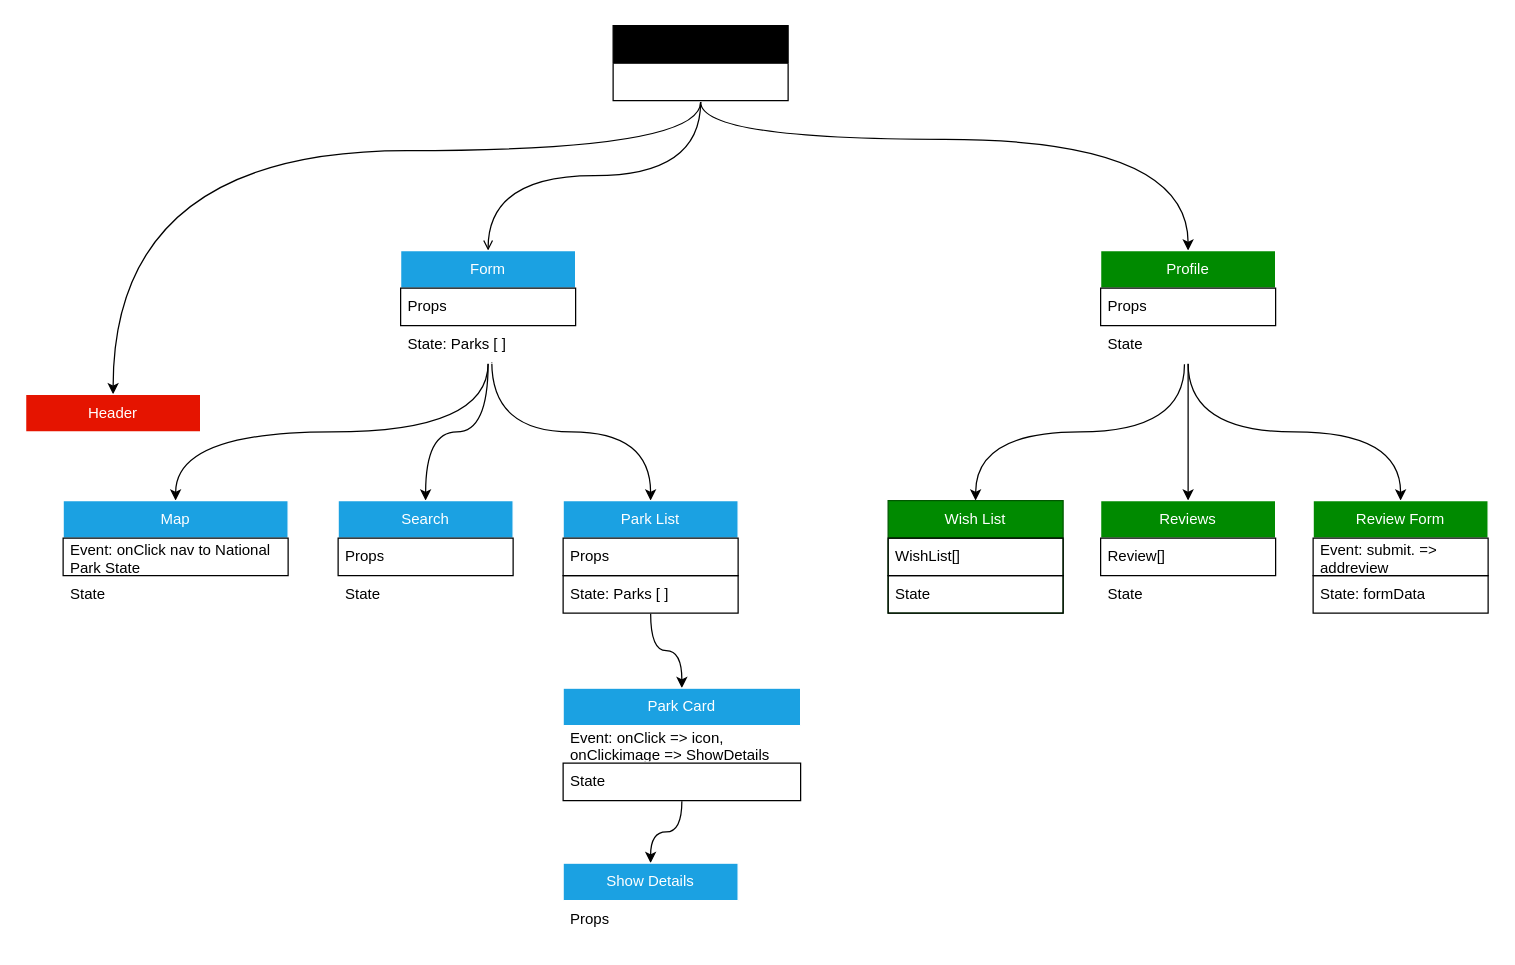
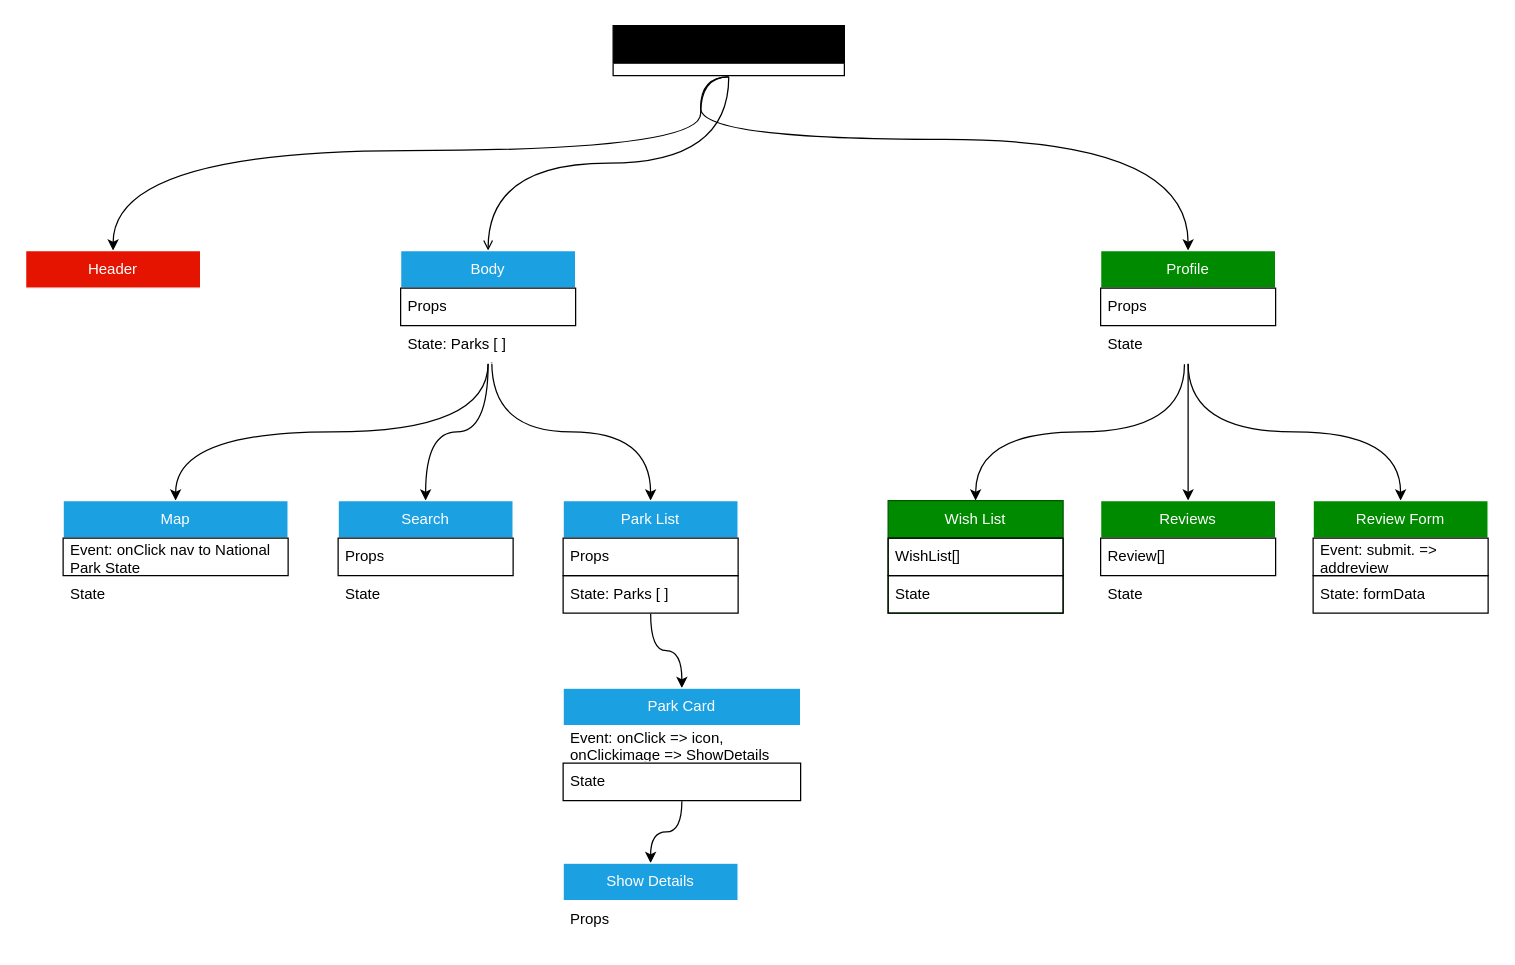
  <mxCell id="0" />
  <mxCell id="1" parent="0" />
  <mxCell id="2" style="edgeStyle=orthogonalEdgeStyle;curved=1;html=1;exitX=0.5;exitY=1;exitDx=0;exitDy=0;rounded=0;" parent="1" source="5" target="16" edge="1"><mxGeometry relative="1" as="geometry"><mxPoint x="560.98" y="110.99" as="sourcePoint" /><Array as="points"><mxPoint x="560" y="111" /><mxPoint x="950" y="111" /></Array></mxGeometry></mxCell>
  <mxCell id="3" style="edgeStyle=orthogonalEdgeStyle;curved=1;html=1;entryX=0.5;entryY=0;entryDx=0;entryDy=0;rounded=0;exitX=0.5;exitY=1;exitDx=0;exitDy=0;endArrow=open;" parent="1" source="5" target="10" edge="1"><mxGeometry relative="1" as="geometry"><mxPoint x="560" y="140" as="sourcePoint" /></mxGeometry></mxCell>
  <mxCell id="4" style="edgeStyle=orthogonalEdgeStyle;curved=1;html=1;entryX=0.5;entryY=0;entryDx=0;entryDy=0;exitX=0.5;exitY=1;exitDx=0;exitDy=0;rounded=0;" parent="1" source="5" target="6" edge="1"><mxGeometry relative="1" as="geometry"><mxPoint x="555.94" y="110" as="sourcePoint" /><Array as="points"><mxPoint x="560" y="120" /><mxPoint x="90" y="120" /></Array></mxGeometry></mxCell>
- <mxCell id="5" value="App" style="swimlane;fontStyle=0;childLayout=stackLayout;horizontal=1;startSize=30;horizontalStack=0;resizeParent=1;resizeParentMax=0;resizeLast=0;collapsible=1;marginBottom=0;whiteSpace=wrap;html=1;fillColor=#000000;swimlaneLine=1;rounded=0;shadow=0;glass=0;perimeterSpacing=1;" parent="1" vertex="1"><mxGeometry x="490" y="20" width="140" height="60" as="geometry" /></mxCell>
- <mxCell id="6" value="Header" style="swimlane;fontStyle=0;childLayout=stackLayout;horizontal=1;startSize=30;horizontalStack=0;resizeParent=1;resizeParentMax=0;resizeLast=0;collapsible=1;marginBottom=0;whiteSpace=wrap;html=1;fillColor=#e51400;fontColor=#ffffff;strokeColor=#FFFFFF;rounded=0;" parent="1" vertex="1"><mxGeometry x="20" y="315" width="140" height="60" as="geometry" /></mxCell>
+ <mxCell id="5" value="App" style="swimlane;fontStyle=0;childLayout=stackLayout;horizontal=1;startSize=30;horizontalStack=0;resizeParent=1;resizeParentMax=0;resizeLast=0;collapsible=1;marginBottom=0;whiteSpace=wrap;html=1;fillColor=#000000;swimlaneLine=1;rounded=0;shadow=0;glass=0;perimeterSpacing=1;" parent="1" vertex="1"><mxGeometry x="490" y="20" width="185" height="40" as="geometry" /></mxCell>
+ <mxCell id="6" value="Header" style="swimlane;fontStyle=0;childLayout=stackLayout;horizontal=1;startSize=30;horizontalStack=0;resizeParent=1;resizeParentMax=0;resizeLast=0;collapsible=1;marginBottom=0;whiteSpace=wrap;html=1;fillColor=#e51400;fontColor=#ffffff;strokeColor=#FFFFFF;rounded=0;" parent="1" vertex="1"><mxGeometry x="20" y="200" width="140" height="60" as="geometry" /></mxCell>
  <mxCell id="7" style="edgeStyle=orthogonalEdgeStyle;curved=1;html=1;entryX=0.5;entryY=0;entryDx=0;entryDy=0;exitX=0.521;exitY=0.967;exitDx=0;exitDy=0;exitPerimeter=0;rounded=0;" parent="1" source="12" target="23" edge="1"><mxGeometry relative="1" as="geometry" /></mxCell>
  <mxCell id="8" style="edgeStyle=orthogonalEdgeStyle;curved=1;html=1;exitX=0.5;exitY=1;exitDx=0;exitDy=0;exitPerimeter=0;rounded=0;" parent="1" source="12" target="19" edge="1"><mxGeometry relative="1" as="geometry" /></mxCell>
  <mxCell id="9" style="edgeStyle=orthogonalEdgeStyle;curved=1;html=1;entryX=0.5;entryY=0;entryDx=0;entryDy=0;" parent="1" source="10" target="41" edge="1"><mxGeometry relative="1" as="geometry" /></mxCell>
- <mxCell id="10" value="Form" style="swimlane;fontStyle=0;childLayout=stackLayout;horizontal=1;startSize=30;horizontalStack=0;resizeParent=1;resizeParentMax=0;resizeLast=0;collapsible=1;marginBottom=0;whiteSpace=wrap;html=1;fillColor=#1ba1e2;fontColor=#ffffff;strokeColor=#FFFFFF;swimlaneFillColor=none;rounded=0;" parent="1" vertex="1"><mxGeometry x="320" y="200" width="140" height="90" as="geometry" /></mxCell>
+ <mxCell id="10" value="Body" style="swimlane;fontStyle=0;childLayout=stackLayout;horizontal=1;startSize=30;horizontalStack=0;resizeParent=1;resizeParentMax=0;resizeLast=0;collapsible=1;marginBottom=0;whiteSpace=wrap;html=1;fillColor=#1ba1e2;fontColor=#ffffff;strokeColor=#FFFFFF;swimlaneFillColor=none;rounded=0;" parent="1" vertex="1"><mxGeometry x="320" y="200" width="140" height="90" as="geometry" /></mxCell>
  <mxCell id="11" value="Props" style="text;strokeColor=default;fillColor=none;align=left;verticalAlign=middle;spacingLeft=4;spacingRight=4;overflow=hidden;points=[[0,0.5],[1,0.5]];portConstraint=eastwest;rotatable=0;whiteSpace=wrap;html=1;rounded=0;" parent="10" vertex="1"><mxGeometry y="30" width="140" height="30" as="geometry" /></mxCell>
  <mxCell id="12" value="State: Parks [ ]" style="text;strokeColor=none;fillColor=none;align=left;verticalAlign=middle;spacingLeft=4;spacingRight=4;overflow=hidden;points=[[0,0.5],[1,0.5]];portConstraint=eastwest;rotatable=0;whiteSpace=wrap;html=1;rounded=0;" parent="10" vertex="1"><mxGeometry y="60" width="140" height="30" as="geometry" /></mxCell>
  <mxCell id="13" style="edgeStyle=orthogonalEdgeStyle;curved=1;html=1;rounded=0;" parent="1" source="16" target="33" edge="1"><mxGeometry relative="1" as="geometry" /></mxCell>
  <mxCell id="14" style="edgeStyle=orthogonalEdgeStyle;curved=1;html=1;entryX=0.5;entryY=0;entryDx=0;entryDy=0;exitX=0.5;exitY=1;exitDx=0;exitDy=0;exitPerimeter=0;rounded=0;" parent="1" source="18" target="30" edge="1"><mxGeometry relative="1" as="geometry" /></mxCell>
  <mxCell id="15" style="edgeStyle=orthogonalEdgeStyle;curved=1;html=1;entryX=0.5;entryY=0;entryDx=0;entryDy=0;exitX=0.479;exitY=1.033;exitDx=0;exitDy=0;exitPerimeter=0;rounded=0;" parent="1" source="18" target="36" edge="1"><mxGeometry relative="1" as="geometry" /></mxCell>
  <mxCell id="16" value="Profile" style="swimlane;fontStyle=0;childLayout=stackLayout;horizontal=1;startSize=30;horizontalStack=0;resizeParent=1;resizeParentMax=0;resizeLast=0;collapsible=1;marginBottom=0;whiteSpace=wrap;html=1;fillColor=#008a00;fontColor=#ffffff;strokeColor=#FFFFFF;rounded=0;" parent="1" vertex="1"><mxGeometry x="880" y="200" width="140" height="90" as="geometry" /></mxCell>
  <mxCell id="17" value="Props" style="text;strokeColor=default;fillColor=none;align=left;verticalAlign=middle;spacingLeft=4;spacingRight=4;overflow=hidden;points=[[0,0.5],[1,0.5]];portConstraint=eastwest;rotatable=0;whiteSpace=wrap;html=1;rounded=0;" parent="16" vertex="1"><mxGeometry y="30" width="140" height="30" as="geometry" /></mxCell>
  <mxCell id="18" value="State" style="text;strokeColor=none;fillColor=none;align=left;verticalAlign=middle;spacingLeft=4;spacingRight=4;overflow=hidden;points=[[0,0.5],[1,0.5]];portConstraint=eastwest;rotatable=0;whiteSpace=wrap;html=1;rounded=0;" parent="16" vertex="1"><mxGeometry y="60" width="140" height="30" as="geometry" /></mxCell>
  <mxCell id="19" value="Map" style="swimlane;fontStyle=0;childLayout=stackLayout;horizontal=1;startSize=30;horizontalStack=0;resizeParent=1;resizeParentMax=0;resizeLast=0;collapsible=1;marginBottom=0;whiteSpace=wrap;html=1;fillColor=#1ba1e2;fontColor=#ffffff;strokeColor=#FFFFFF;rounded=0;" parent="1" vertex="1"><mxGeometry x="50" y="400" width="180" height="90" as="geometry" /></mxCell>
  <mxCell id="20" value="Event: onClick nav to National Park State" style="text;strokeColor=default;fillColor=none;align=left;verticalAlign=middle;spacingLeft=4;spacingRight=4;overflow=hidden;points=[[0,0.5],[1,0.5]];portConstraint=eastwest;rotatable=0;whiteSpace=wrap;html=1;rounded=0;" parent="19" vertex="1"><mxGeometry y="30" width="180" height="30" as="geometry" /></mxCell>
  <mxCell id="21" value="State" style="text;strokeColor=none;fillColor=none;align=left;verticalAlign=middle;spacingLeft=4;spacingRight=4;overflow=hidden;points=[[0,0.5],[1,0.5]];portConstraint=eastwest;rotatable=0;whiteSpace=wrap;html=1;rounded=0;" parent="19" vertex="1"><mxGeometry y="60" width="180" height="30" as="geometry" /></mxCell>
  <mxCell id="22" style="edgeStyle=orthogonalEdgeStyle;curved=1;html=1;entryX=0.5;entryY=0;entryDx=0;entryDy=0;rounded=0;" parent="1" source="23" target="27" edge="1"><mxGeometry relative="1" as="geometry" /></mxCell>
  <mxCell id="23" value="Park List" style="swimlane;fontStyle=0;childLayout=stackLayout;horizontal=1;startSize=30;horizontalStack=0;resizeParent=1;resizeParentMax=0;resizeLast=0;collapsible=1;marginBottom=0;whiteSpace=wrap;html=1;fillColor=#1ba1e2;fontColor=#ffffff;strokeColor=#FFFFFF;rounded=0;" parent="1" vertex="1"><mxGeometry x="450" y="400" width="140" height="90" as="geometry" /></mxCell>
  <mxCell id="24" value="Props" style="text;strokeColor=default;fillColor=none;align=left;verticalAlign=middle;spacingLeft=4;spacingRight=4;overflow=hidden;points=[[0,0.5],[1,0.5]];portConstraint=eastwest;rotatable=0;whiteSpace=wrap;html=1;rounded=0;" parent="23" vertex="1"><mxGeometry y="30" width="140" height="30" as="geometry" /></mxCell>
  <mxCell id="25" value="State: Parks [ ]" style="text;strokeColor=default;fillColor=none;align=left;verticalAlign=middle;spacingLeft=4;spacingRight=4;overflow=hidden;points=[[0,0.5],[1,0.5]];portConstraint=eastwest;rotatable=0;whiteSpace=wrap;html=1;rounded=0;" parent="23" vertex="1"><mxGeometry y="60" width="140" height="30" as="geometry" /></mxCell>
  <mxCell id="26" style="edgeStyle=orthogonalEdgeStyle;curved=1;html=1;entryX=0.5;entryY=0;entryDx=0;entryDy=0;rounded=0;" parent="1" source="27" target="39" edge="1"><mxGeometry relative="1" as="geometry" /></mxCell>
  <mxCell id="27" value="Park Card" style="swimlane;fontStyle=0;childLayout=stackLayout;horizontal=1;startSize=30;horizontalStack=0;resizeParent=1;resizeParentMax=0;resizeLast=0;collapsible=1;marginBottom=0;whiteSpace=wrap;html=1;fillColor=#1ba1e2;fontColor=#ffffff;strokeColor=#FFFFFF;rounded=0;" parent="1" vertex="1"><mxGeometry x="450" y="550" width="190" height="90" as="geometry" /></mxCell>
  <mxCell id="28" value="Event: onClick =&amp;gt; icon, onClickimage =&amp;gt; ShowDetails" style="text;strokeColor=none;fillColor=none;align=left;verticalAlign=middle;spacingLeft=4;spacingRight=4;overflow=hidden;points=[[0,0.5],[1,0.5]];portConstraint=eastwest;rotatable=0;whiteSpace=wrap;html=1;rounded=0;" parent="27" vertex="1"><mxGeometry y="30" width="190" height="30" as="geometry" /></mxCell>
  <mxCell id="29" value="State" style="text;strokeColor=default;fillColor=none;align=left;verticalAlign=middle;spacingLeft=4;spacingRight=4;overflow=hidden;points=[[0,0.5],[1,0.5]];portConstraint=eastwest;rotatable=0;whiteSpace=wrap;html=1;rounded=0;" parent="27" vertex="1"><mxGeometry y="60" width="190" height="30" as="geometry" /></mxCell>
  <mxCell id="30" value="Review Form" style="swimlane;fontStyle=0;childLayout=stackLayout;horizontal=1;startSize=30;horizontalStack=0;resizeParent=1;resizeParentMax=0;resizeLast=0;collapsible=1;marginBottom=0;whiteSpace=wrap;html=1;fillColor=#008a00;fontColor=#ffffff;strokeColor=#FFFFFF;rounded=0;" parent="1" vertex="1"><mxGeometry x="1050" y="400" width="140" height="90" as="geometry" /></mxCell>
  <mxCell id="31" value="Event: submit. =&amp;gt; addreview" style="text;strokeColor=default;fillColor=none;align=left;verticalAlign=middle;spacingLeft=4;spacingRight=4;overflow=hidden;points=[[0,0.5],[1,0.5]];portConstraint=eastwest;rotatable=0;whiteSpace=wrap;html=1;rounded=0;" parent="30" vertex="1"><mxGeometry y="30" width="140" height="30" as="geometry" /></mxCell>
  <mxCell id="32" value="State: formData" style="text;strokeColor=default;fillColor=none;align=left;verticalAlign=middle;spacingLeft=4;spacingRight=4;overflow=hidden;points=[[0,0.5],[1,0.5]];portConstraint=eastwest;rotatable=0;whiteSpace=wrap;html=1;rounded=0;" parent="30" vertex="1"><mxGeometry y="60" width="140" height="30" as="geometry" /></mxCell>
  <mxCell id="33" value="Reviews" style="swimlane;fontStyle=0;childLayout=stackLayout;horizontal=1;startSize=30;horizontalStack=0;resizeParent=1;resizeParentMax=0;resizeLast=0;collapsible=1;marginBottom=0;whiteSpace=wrap;html=1;fillColor=#008a00;fontColor=#ffffff;strokeColor=#FFFFFF;rounded=0;" parent="1" vertex="1"><mxGeometry x="880" y="400" width="140" height="90" as="geometry" /></mxCell>
  <mxCell id="34" value="Review[]" style="text;strokeColor=default;fillColor=none;align=left;verticalAlign=middle;spacingLeft=4;spacingRight=4;overflow=hidden;points=[[0,0.5],[1,0.5]];portConstraint=eastwest;rotatable=0;whiteSpace=wrap;html=1;rounded=0;" parent="33" vertex="1"><mxGeometry y="30" width="140" height="30" as="geometry" /></mxCell>
  <mxCell id="35" value="State" style="text;strokeColor=none;fillColor=none;align=left;verticalAlign=middle;spacingLeft=4;spacingRight=4;overflow=hidden;points=[[0,0.5],[1,0.5]];portConstraint=eastwest;rotatable=0;whiteSpace=wrap;html=1;rounded=0;" parent="33" vertex="1"><mxGeometry y="60" width="140" height="30" as="geometry" /></mxCell>
  <mxCell id="36" value="Wish List" style="swimlane;fontStyle=0;childLayout=stackLayout;horizontal=1;startSize=30;horizontalStack=0;resizeParent=1;resizeParentMax=0;resizeLast=0;collapsible=1;marginBottom=0;whiteSpace=wrap;html=1;fillColor=#008a00;fontColor=#ffffff;strokeColor=#005700;rounded=0;" parent="1" vertex="1"><mxGeometry x="710" y="400" width="140" height="90" as="geometry" /></mxCell>
  <mxCell id="37" value="WishList[]" style="text;strokeColor=default;fillColor=none;align=left;verticalAlign=middle;spacingLeft=4;spacingRight=4;overflow=hidden;points=[[0,0.5],[1,0.5]];portConstraint=eastwest;rotatable=0;whiteSpace=wrap;html=1;rounded=0;" parent="36" vertex="1"><mxGeometry y="30" width="140" height="30" as="geometry" /></mxCell>
  <mxCell id="38" value="State" style="text;strokeColor=default;fillColor=none;align=left;verticalAlign=middle;spacingLeft=4;spacingRight=4;overflow=hidden;points=[[0,0.5],[1,0.5]];portConstraint=eastwest;rotatable=0;whiteSpace=wrap;html=1;rounded=0;" parent="36" vertex="1"><mxGeometry y="60" width="140" height="30" as="geometry" /></mxCell>
  <mxCell id="39" value="Show Details" style="swimlane;fontStyle=0;childLayout=stackLayout;horizontal=1;startSize=30;horizontalStack=0;resizeParent=1;resizeParentMax=0;resizeLast=0;collapsible=1;marginBottom=0;whiteSpace=wrap;html=1;fillColor=#1ba1e2;fontColor=#ffffff;strokeColor=#FFFFFF;rounded=0;" parent="1" vertex="1"><mxGeometry x="450" y="690" width="140" height="60" as="geometry" /></mxCell>
  <mxCell id="40" value="Props" style="text;strokeColor=none;fillColor=none;align=left;verticalAlign=middle;spacingLeft=4;spacingRight=4;overflow=hidden;points=[[0,0.5],[1,0.5]];portConstraint=eastwest;rotatable=0;whiteSpace=wrap;html=1;rounded=0;" parent="39" vertex="1"><mxGeometry y="30" width="140" height="30" as="geometry" /></mxCell>
  <mxCell id="41" value="Search" style="swimlane;fontStyle=0;childLayout=stackLayout;horizontal=1;startSize=30;horizontalStack=0;resizeParent=1;resizeParentMax=0;resizeLast=0;collapsible=1;marginBottom=0;whiteSpace=wrap;html=1;fillColor=#1ba1e2;fontColor=#ffffff;strokeColor=#FFFFFF;swimlaneFillColor=none;rounded=0;" parent="1" vertex="1"><mxGeometry x="270" y="400" width="140" height="90" as="geometry" /></mxCell>
  <mxCell id="42" value="Props" style="text;strokeColor=default;fillColor=none;align=left;verticalAlign=middle;spacingLeft=4;spacingRight=4;overflow=hidden;points=[[0,0.5],[1,0.5]];portConstraint=eastwest;rotatable=0;whiteSpace=wrap;html=1;rounded=0;" parent="41" vertex="1"><mxGeometry y="30" width="140" height="30" as="geometry" /></mxCell>
  <mxCell id="43" value="State" style="text;strokeColor=none;fillColor=none;align=left;verticalAlign=middle;spacingLeft=4;spacingRight=4;overflow=hidden;points=[[0,0.5],[1,0.5]];portConstraint=eastwest;rotatable=0;whiteSpace=wrap;html=1;rounded=0;" parent="41" vertex="1"><mxGeometry y="60" width="140" height="30" as="geometry" /></mxCell>
